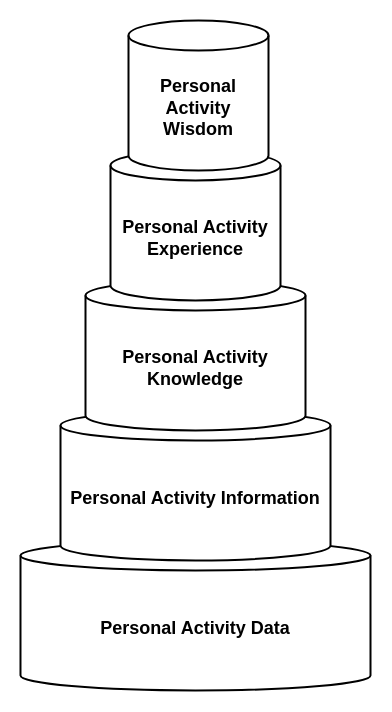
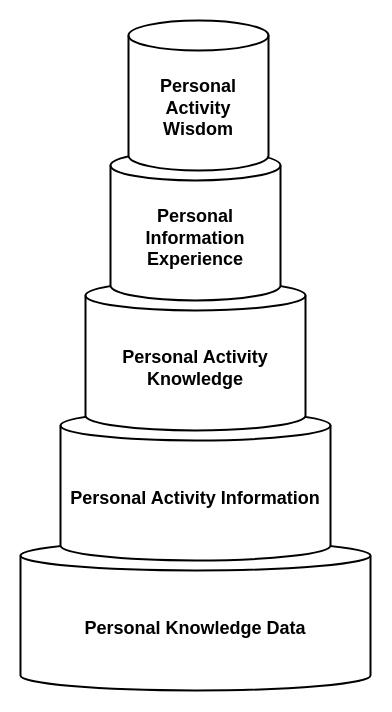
  <mxCell id="0" />
  <mxCell id="1" parent="0" />
- <mxCell id="2" value="&lt;b&gt;&lt;font style=&quot;font-size: 18px;&quot;&gt;Personal Activity Data&lt;/font&gt;&lt;/b&gt;" style="shape=cylinder3;whiteSpace=wrap;html=1;boundedLbl=1;backgroundOutline=1;size=15;strokeWidth=2;" vertex="1" parent="1"><mxGeometry x="20" y="540" width="350" height="150" as="geometry" /></mxCell>
+ <mxCell id="2" value="&lt;b&gt;&lt;font style=&quot;font-size: 18px;&quot;&gt;Personal Knowledge Data&lt;/font&gt;&lt;/b&gt;" style="shape=cylinder3;whiteSpace=wrap;html=1;boundedLbl=1;backgroundOutline=1;size=15;strokeWidth=2;" vertex="1" parent="1"><mxGeometry x="20" y="540" width="350" height="150" as="geometry" /></mxCell>
  <mxCell id="3" value="&lt;b&gt;&lt;font style=&quot;font-size: 18px;&quot;&gt;Personal Activity Information&lt;/font&gt;&lt;/b&gt;" style="shape=cylinder3;whiteSpace=wrap;html=1;boundedLbl=1;backgroundOutline=1;size=15;strokeWidth=2;" vertex="1" parent="1"><mxGeometry x="60" y="410" width="270" height="150" as="geometry" /></mxCell>
  <mxCell id="4" value="&lt;b&gt;&lt;font style=&quot;font-size: 18px;&quot;&gt;Personal Activity Knowledge&lt;/font&gt;&lt;/b&gt;" style="shape=cylinder3;whiteSpace=wrap;html=1;boundedLbl=1;backgroundOutline=1;size=15;strokeWidth=2;" vertex="1" parent="1"><mxGeometry x="85" y="280" width="220" height="150" as="geometry" /></mxCell>
- <mxCell id="5" value="&lt;b&gt;&lt;font style=&quot;font-size: 18px;&quot;&gt;Personal Activity Experience&lt;/font&gt;&lt;/b&gt;" style="shape=cylinder3;whiteSpace=wrap;html=1;boundedLbl=1;backgroundOutline=1;size=15;strokeWidth=2;" vertex="1" parent="1"><mxGeometry x="110" y="150" width="170" height="150" as="geometry" /></mxCell>
+ <mxCell id="5" value="&lt;b&gt;&lt;font style=&quot;font-size: 18px;&quot;&gt;Personal Information Experience&lt;/font&gt;&lt;/b&gt;" style="shape=cylinder3;whiteSpace=wrap;html=1;boundedLbl=1;backgroundOutline=1;size=15;strokeWidth=2;" vertex="1" parent="1"><mxGeometry x="110" y="150" width="170" height="150" as="geometry" /></mxCell>
  <mxCell id="6" value="&lt;b&gt;&lt;font style=&quot;font-size: 18px;&quot;&gt;Personal Activity Wisdom&lt;/font&gt;&lt;/b&gt;" style="shape=cylinder3;whiteSpace=wrap;html=1;boundedLbl=1;backgroundOutline=1;size=15;strokeWidth=2;" vertex="1" parent="1"><mxGeometry x="128" y="20" width="140" height="150" as="geometry" /></mxCell>
